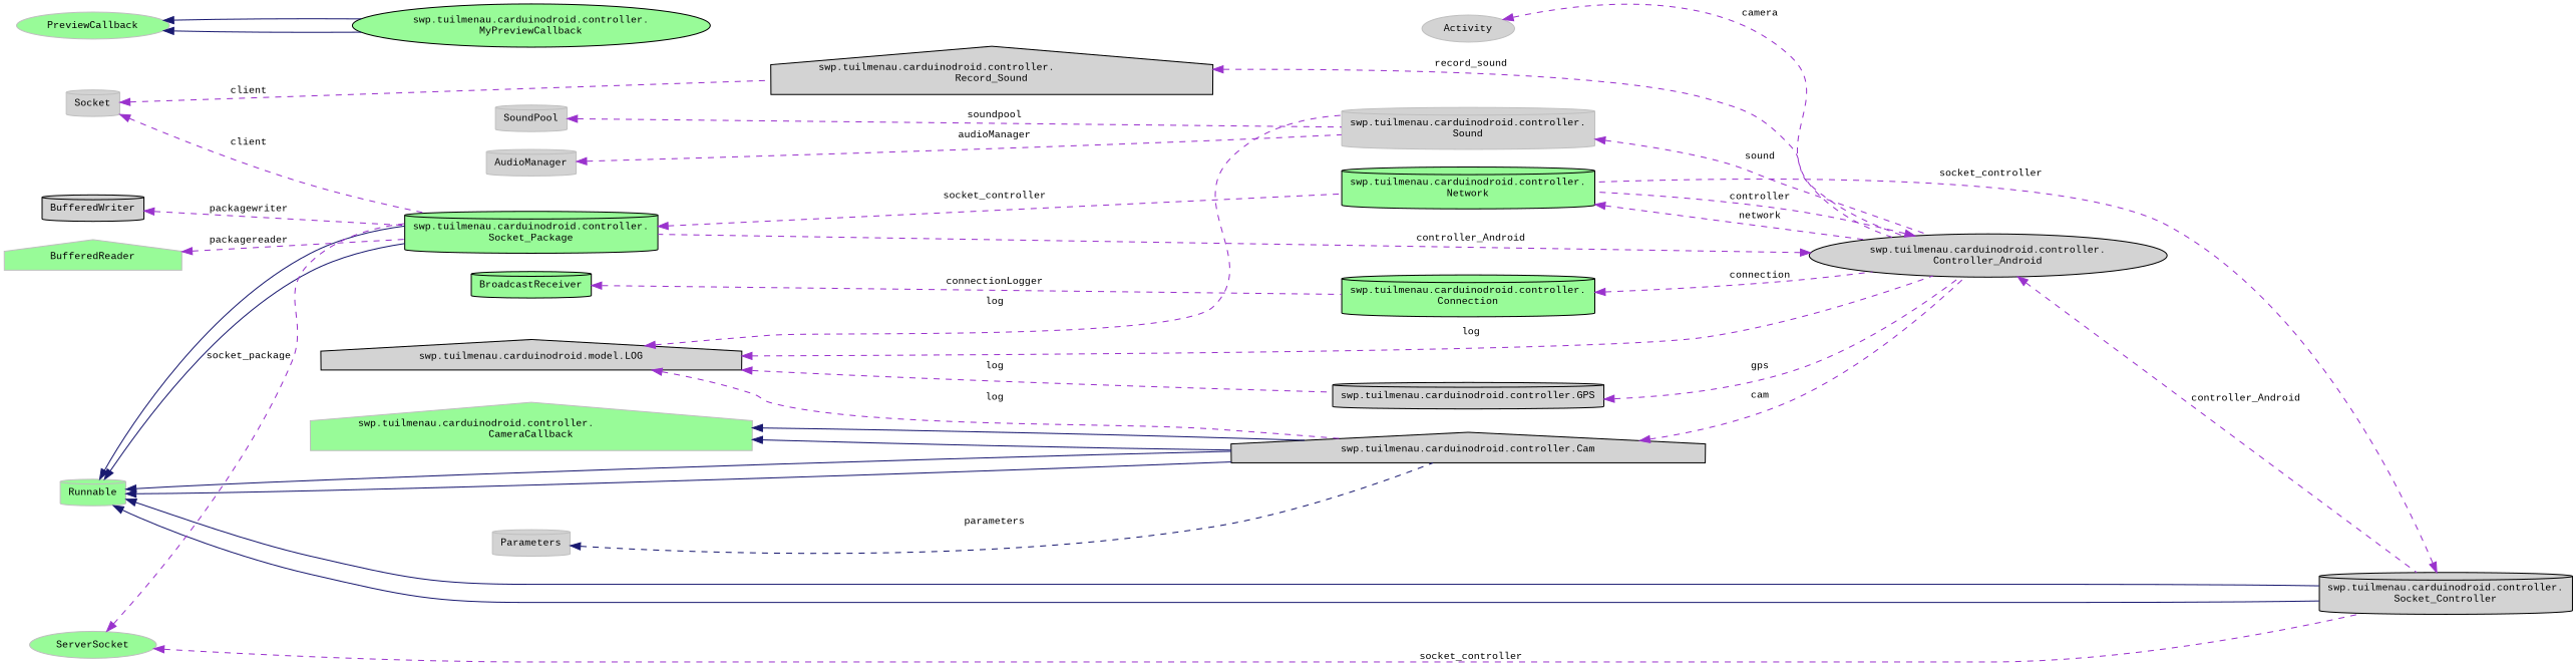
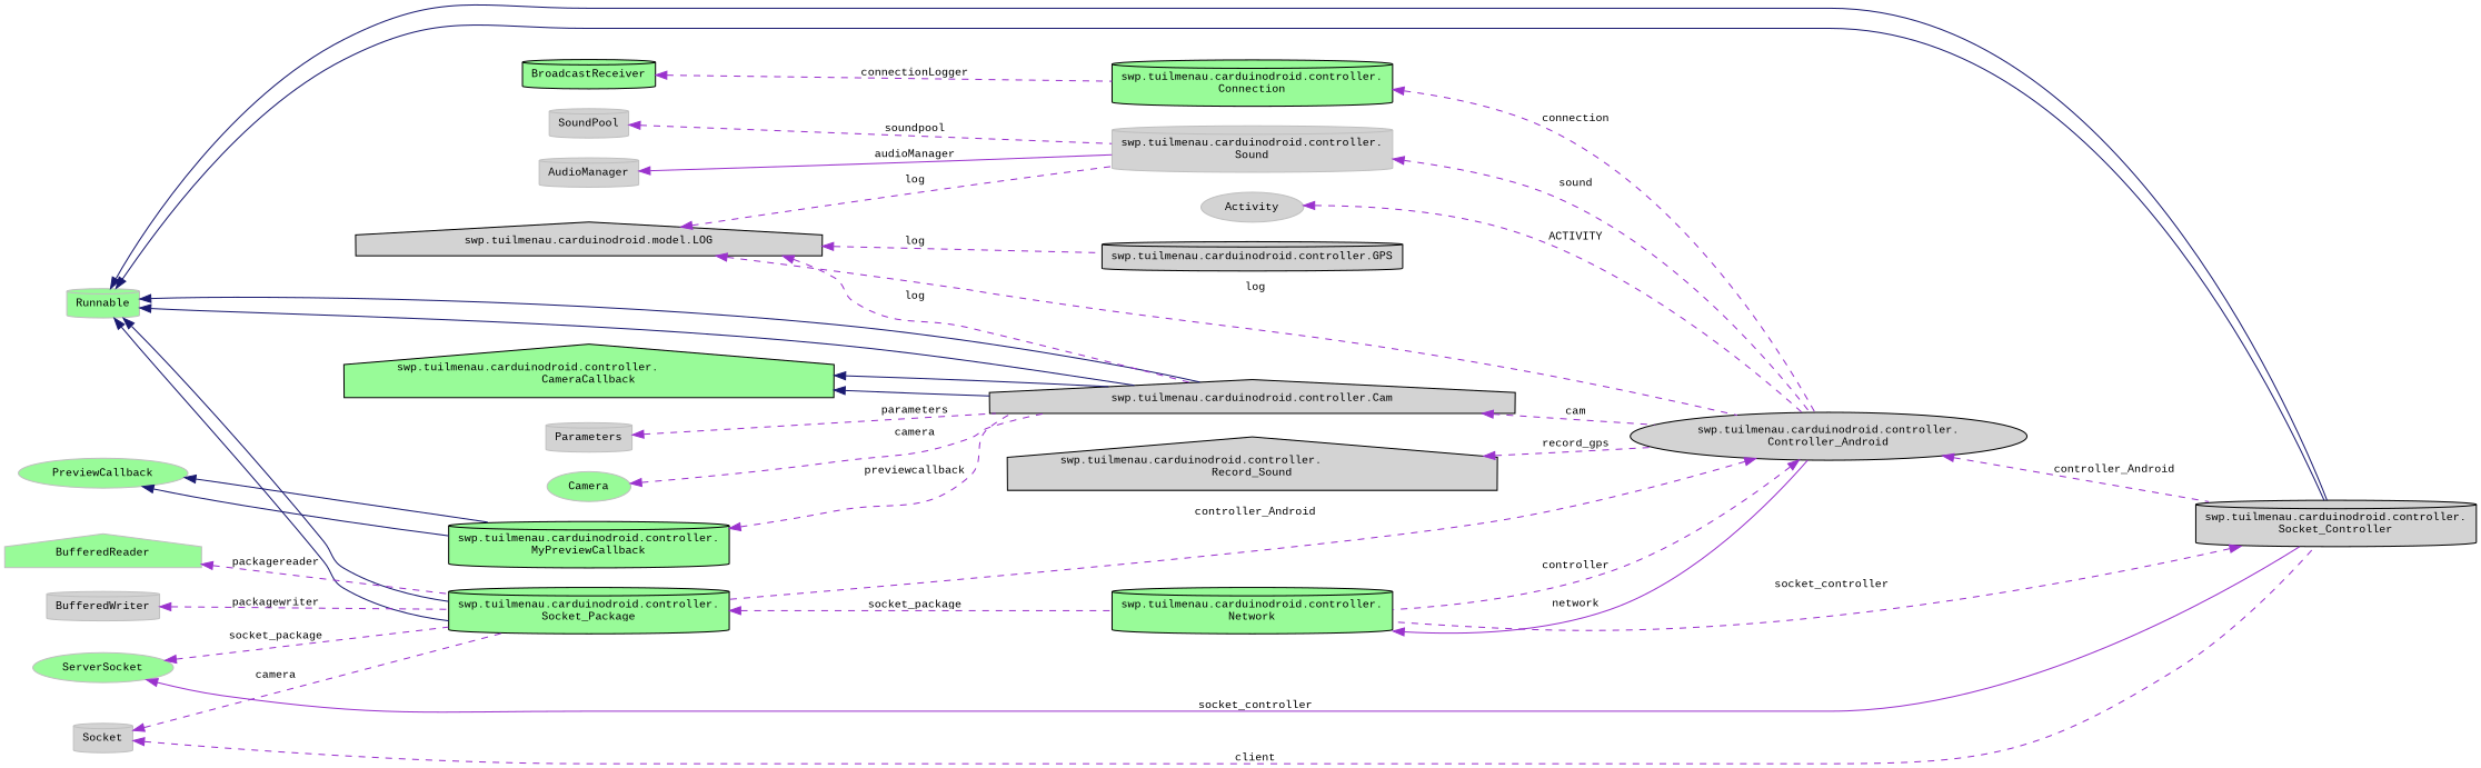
  digraph {
    fontname="Liberation Mono"
    rankdir=LR
    node [color=black fillcolor=lightgrey fontname="Liberation Mono" fontsize=10 shape=cylinder style=filled]
    edge [color=darkorchid3 dir=back fontname="Liberation Mono" fontsize=10 labelfontname=Helvetica labelfontsize=10 style=dashed]
    n1 [fillcolor=palegreen fontcolor=black height=0.2 label="swp.tuilmenau.carduinodroid.controller.\lSocket_Package" width=0.4]
    n2 [fillcolor=palegreen height=0.2 label="swp.tuilmenau.carduinodroid.controller.\lNetwork" width=0.4]
    n3 [height=0.2 label="swp.tuilmenau.carduinodroid.controller.\lController_Android" shape=ellipse width=0.4]
    n4 [color=grey75 fillcolor=palegreen height=0.2 label=Runnable width=0.4]
    n5 [height=0.2 label="swp.tuilmenau.carduinodroid.controller.\lSocket_Controller" width=0.4]
    n6 [height=0.2 label="swp.tuilmenau.carduinodroid.controller.Cam" shape=house width=0.4]
    n7 [color=grey75 fillcolor=palegreen height=0.2 label=BufferedReader shape=house width=0.4]
    n8 [height=0.2 label="swp.tuilmenau.carduinodroid.model.LOG" shape=house width=0.4]
    n9 [height=0.2 label="swp.tuilmenau.carduinodroid.controller.GPS" width=0.4]
    n10 [color=grey75 height=0.2 label="swp.tuilmenau.carduinodroid.controller.\lSound" width=0.4]
    n11 [color=grey75 height=0.2 label=Activity shape=ellipse width=0.4]
    n12 [color=grey75 fillcolor=palegreen height=0.2 label=ServerSocket shape=ellipse width=0.4]
    n13 [color=grey75 height=0.2 label=Socket width=0.4]
    n14 [height=0.2 label="swp.tuilmenau.carduinodroid.controller.\lRecord_Sound" shape=house width=0.4]
-   n15 [color=grey75 fillcolor=palegreen height=0.2 label="swp.tuilmenau.carduinodroid.controller.\lCameraCallback" shape=house width=0.4]
+   n15 [fillcolor=palegreen height=0.2 label="swp.tuilmenau.carduinodroid.controller.\lCameraCallback" shape=house width=0.4]
    n16 [color=grey75 height=0.2 label=Parameters width=0.4]
-   n18 [fillcolor=palegreen height=0.2 label="swp.tuilmenau.carduinodroid.controller.\lMyPreviewCallback" shape=ellipse width=0.4]
+   n17 [color=grey75 fillcolor=palegreen height=0.2 label=Camera shape=ellipse width=0.4]
+   n18 [fillcolor=palegreen height=0.2 label="swp.tuilmenau.carduinodroid.controller.\lMyPreviewCallback" width=0.4]
    n19 [color=grey75 fillcolor=palegreen height=0.2 label=PreviewCallback shape=ellipse width=0.4]
    n20 [color=grey75 height=0.2 label=AudioManager width=0.4]
    n21 [color=grey75 height=0.2 label=SoundPool width=0.4]
    n22 [fillcolor=palegreen height=0.2 label="swp.tuilmenau.carduinodroid.controller.\lConnection" width=0.4]
    n23 [fillcolor=palegreen height=0.2 label=BroadcastReceiver width=0.4]
-   n24 [height=0.2 label=BufferedWriter width=0.4]
-   n1 -> n2 [label=" socket_controller"]
-   n2 -> n3 [label=" network"]
+   n24 [color=grey75 height=0.2 label=BufferedWriter width=0.4]
+   n1 -> n2 [label=" socket_package"]
+   n2 -> n3 [label=" network" style=solid]
    n3 -> n1 [label=" controller_Android"]
    n3 -> n2 [label=" controller"]
    n3 -> n5 [label=" controller_Android"]
    n4 -> n1 [color=midnightblue style=solid]
    n4 -> n1 [color=midnightblue style=solid]
    n4 -> n5 [color=midnightblue style=solid]
    n4 -> n5 [color=midnightblue style=solid]
    n4 -> n6 [color=midnightblue style=solid]
    n4 -> n6 [color=midnightblue style=solid]
    n5 -> n2 [label=" socket_controller"]
    n6 -> n3 [label=" cam"]
    n7 -> n1 [label=" packagereader"]
    n8 -> n3 [label=" log"]
    n8 -> n6 [label=" log"]
    n8 -> n9 [label=" log"]
    n8 -> n10 [label=" log"]
-   n9 -> n3 [label=" gps"]
    n10 -> n3 [label=" sound"]
-   n11 -> n3 [label=" camera"]
+   n11 -> n3 [label=" ACTIVITY"]
    n12 -> n1 [label=" socket_package"]
-   n12 -> n5 [label=" socket_controller"]
-   n13 -> n1 [label=" client"]
-   n13 -> n14 [label=" client"]
-   n14 -> n3 [label=" record_sound"]
+   n12 -> n5 [label=" socket_controller" style=solid]
+   n13 -> n1 [label=" camera"]
+   n13 -> n5 [label=" client"]
+   n14 -> n3 [label=" record_gps"]
    n15 -> n6 [color=midnightblue style=solid]
    n15 -> n6 [color=midnightblue style=solid]
-   n16 -> n6 [color=midnightblue label=" parameters"]
+   n16 -> n6 [label=" parameters"]
+   n17 -> n6 [label=" camera"]
+   n18 -> n6 [label=" previewcallback"]
    n19 -> n18 [color=midnightblue style=solid]
    n19 -> n18 [color=midnightblue style=solid]
-   n20 -> n10 [label=" audioManager"]
+   n20 -> n10 [label=" audioManager" style=solid]
    n21 -> n10 [label=" soundpool"]
    n22 -> n3 [label=" connection"]
    n23 -> n22 [label=" connectionLogger"]
    n24 -> n1 [label=" packagewriter"]
  }
